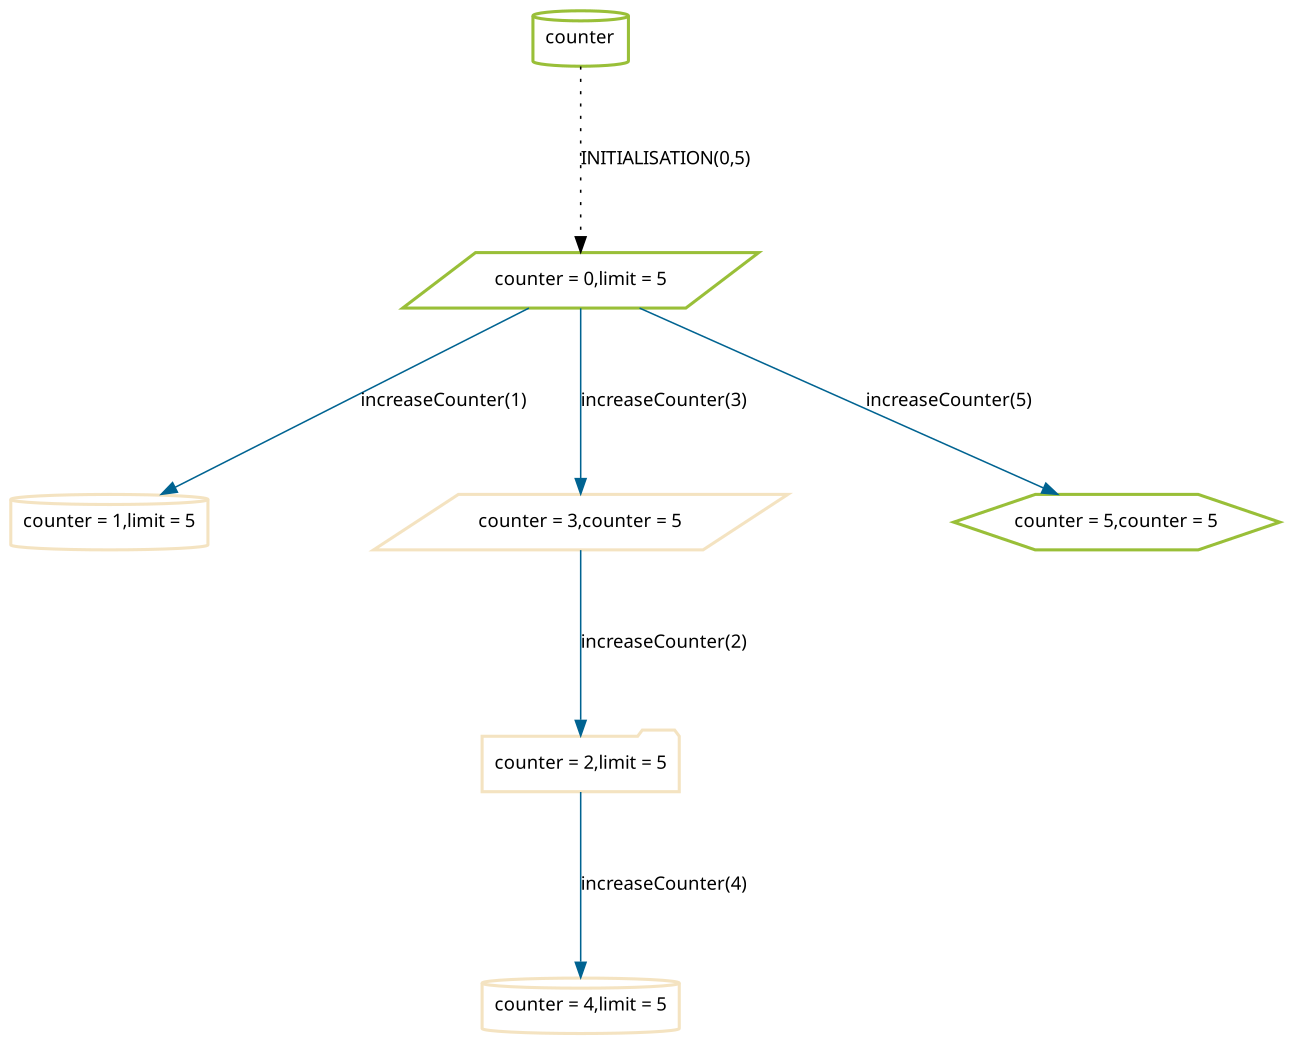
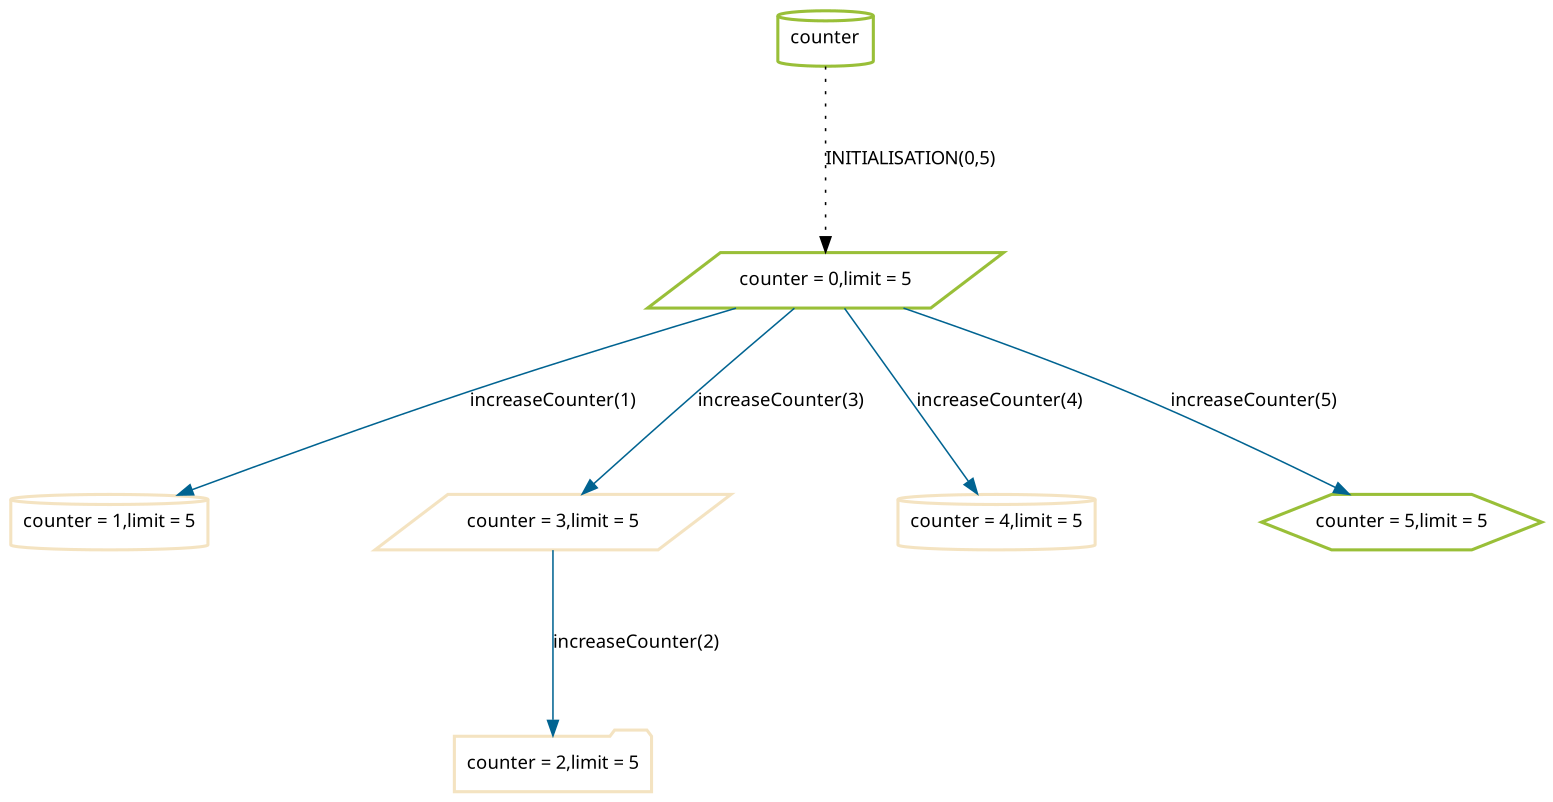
  digraph {
    fontname="Noto Sans"
    nodesep=1.5
    ranksep=1.5
    node [color="#F4E3C1" fontname="Noto Sans" fontsize=12 penwidth=2 shape=cylinder]
    edge [color="#006391" fontname="Noto Sans" fontsize=12]
    n1 [color="#99BF38" label=counter]
    n2 [color="#99BF38" label="counter = 0,limit = 5" shape=parallelogram]
    n3 [label="counter = 1,limit = 5"]
-   n4 [label="counter = 3,counter = 5" shape=parallelogram]
+   n4 [label="counter = 3,limit = 5" shape=parallelogram]
    n5 [label="counter = 4,limit = 5"]
-   n6 [color="#99BF38" label="counter = 5,counter = 5" shape=hexagon]
+   n6 [color="#99BF38" label="counter = 5,limit = 5" shape=hexagon]
    n7 [label="counter = 2,limit = 5" shape=folder]
    n1 -> n2 [color=black label="INITIALISATION(0,5)" style=dotted]
    n2 -> n3 [label="increaseCounter(1)"]
    n2 -> n4 [label="increaseCounter(3)"]
-   n7 -> n5 [label="increaseCounter(4)"]
+   n2 -> n5 [label="increaseCounter(4)"]
    n2 -> n6 [label="increaseCounter(5)"]
    n4 -> n7 [label="increaseCounter(2)"]
  }
